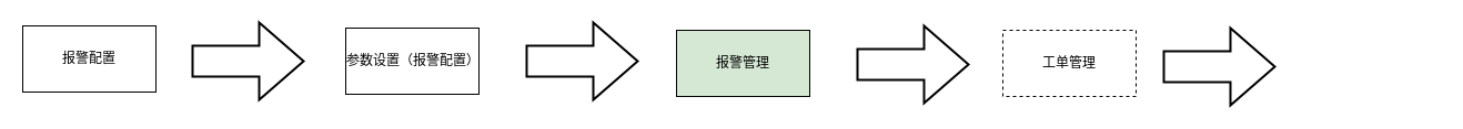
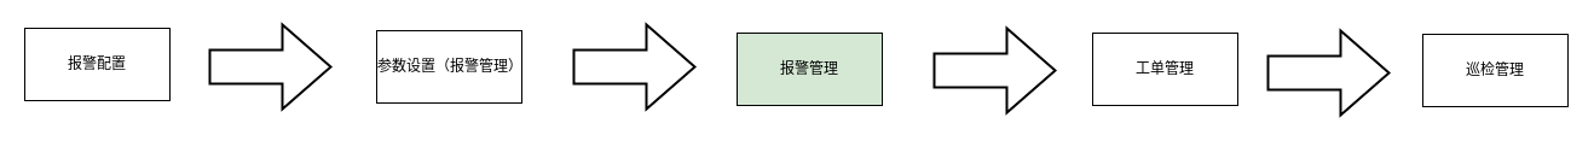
  <mxCell id="0" />
  <mxCell id="1" parent="0" />
  <mxCell id="2" value="报警配置" style="rounded=0;whiteSpace=wrap;html=1;" vertex="1" parent="1"><mxGeometry x="20" y="23" width="120" height="60" as="geometry" /></mxCell>
  <mxCell id="3" value="" style="verticalLabelPosition=bottom;verticalAlign=top;html=1;strokeWidth=2;shape=mxgraph.arrows2.arrow;dy=0.6;dx=40;notch=0;" vertex="1" parent="1"><mxGeometry x="173" y="20" width="100" height="70" as="geometry" /></mxCell>
- <mxCell id="4" value="参数设置（报警配置）" style="rounded=0;whiteSpace=wrap;html=1;" vertex="1" parent="1"><mxGeometry x="311" y="25" width="120" height="60" as="geometry" /></mxCell>
+ <mxCell id="4" value="参数设置（报警管理）" style="rounded=0;whiteSpace=wrap;html=1;" vertex="1" parent="1"><mxGeometry x="311" y="25" width="120" height="60" as="geometry" /></mxCell>
  <mxCell id="5" value="" style="verticalLabelPosition=bottom;verticalAlign=top;html=1;strokeWidth=2;shape=mxgraph.arrows2.arrow;dy=0.6;dx=40;notch=0;" vertex="1" parent="1"><mxGeometry x="474" y="20" width="100" height="70" as="geometry" /></mxCell>
  <mxCell id="6" value="报警管理" style="rounded=0;whiteSpace=wrap;html=1;fillColor=#d5e8d4;" vertex="1" parent="1"><mxGeometry x="609" y="27" width="120" height="60" as="geometry" /></mxCell>
  <mxCell id="7" value="" style="verticalLabelPosition=bottom;verticalAlign=top;html=1;strokeWidth=2;shape=mxgraph.arrows2.arrow;dy=0.6;dx=40;notch=0;" vertex="1" parent="1"><mxGeometry x="772" y="23" width="100" height="70" as="geometry" /></mxCell>
- <mxCell id="8" value="工单管理" style="rounded=0;whiteSpace=wrap;html=1;dashed=1;" vertex="1" parent="1"><mxGeometry x="903" y="27" width="120" height="60" as="geometry" /></mxCell>
+ <mxCell id="8" value="工单管理" style="rounded=0;whiteSpace=wrap;html=1;" vertex="1" parent="1"><mxGeometry x="903" y="27" width="120" height="60" as="geometry" /></mxCell>
+ <mxCell id="9" value="巡检管理" style="rounded=0;whiteSpace=wrap;html=1;" vertex="1" parent="1"><mxGeometry x="1176" y="28" width="120" height="60" as="geometry" /></mxCell>
  <mxCell id="10" value="" style="verticalLabelPosition=bottom;verticalAlign=top;html=1;strokeWidth=2;shape=mxgraph.arrows2.arrow;dy=0.6;dx=40;notch=0;" vertex="1" parent="1"><mxGeometry x="1048" y="25" width="100" height="70" as="geometry" /></mxCell>
